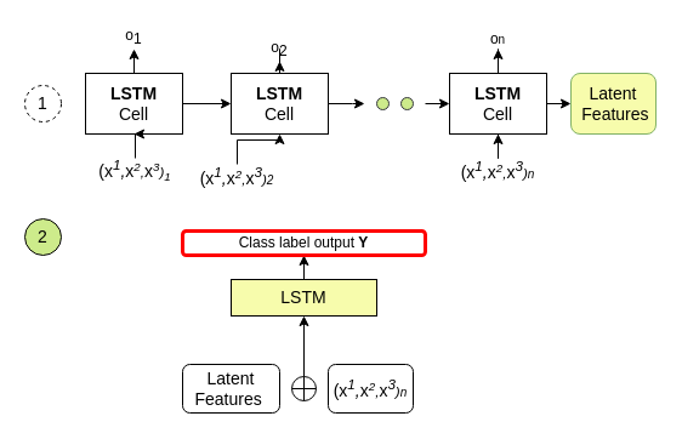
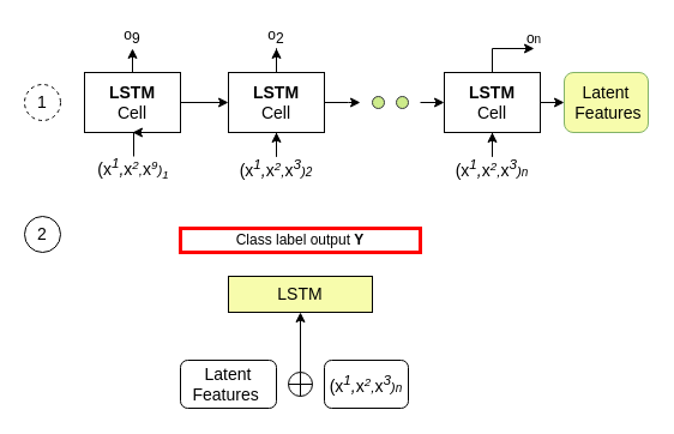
  <mxCell id="0" />
  <mxCell id="1" parent="0" />
  <mxCell id="2" style="edgeStyle=orthogonalEdgeStyle;rounded=0;orthogonalLoop=1;jettySize=auto;html=1;entryX=0;entryY=0.5;entryDx=0;entryDy=0;fontSize=14;" edge="1" parent="1" source="4" target="7"><mxGeometry relative="1" as="geometry" /></mxCell>
  <mxCell id="3" style="edgeStyle=orthogonalEdgeStyle;rounded=0;orthogonalLoop=1;jettySize=auto;html=1;fontSize=14;" edge="1" parent="1" source="4"><mxGeometry relative="1" as="geometry"><mxPoint x="110" y="40" as="targetPoint" /></mxGeometry></mxCell>
  <mxCell id="4" value="&lt;b&gt;LSTM &lt;/b&gt;&lt;br&gt;Cell" style="rounded=0;whiteSpace=wrap;html=1;fontSize=14;" vertex="1" parent="1"><mxGeometry x="70" y="60" width="80" height="50" as="geometry" /></mxCell>
  <mxCell id="5" style="edgeStyle=orthogonalEdgeStyle;rounded=0;orthogonalLoop=1;jettySize=auto;html=1;fontSize=14;" edge="1" parent="1" source="7"><mxGeometry relative="1" as="geometry"><mxPoint x="300" y="85" as="targetPoint" /></mxGeometry></mxCell>
  <mxCell id="6" style="edgeStyle=orthogonalEdgeStyle;rounded=0;orthogonalLoop=1;jettySize=auto;html=1;entryX=0.5;entryY=1;entryDx=0;entryDy=0;fontSize=14;" edge="1" parent="1" source="7" target="15"><mxGeometry relative="1" as="geometry" /></mxCell>
  <mxCell id="7" value="&lt;b&gt;LSTM&lt;/b&gt; &lt;br&gt;Cell" style="rounded=0;whiteSpace=wrap;html=1;fontSize=14;" vertex="1" parent="1"><mxGeometry x="190" y="60" width="80" height="50" as="geometry" /></mxCell>
  <mxCell id="8" style="edgeStyle=orthogonalEdgeStyle;rounded=0;orthogonalLoop=1;jettySize=auto;html=1;entryX=0.5;entryY=1;entryDx=0;entryDy=0;fontSize=14;" edge="1" parent="1" source="10" target="16"><mxGeometry relative="1" as="geometry" /></mxCell>
  <mxCell id="9" style="edgeStyle=orthogonalEdgeStyle;rounded=0;orthogonalLoop=1;jettySize=auto;html=1;fontSize=14;" edge="1" parent="1" source="10"><mxGeometry relative="1" as="geometry"><mxPoint x="470" y="85" as="targetPoint" /></mxGeometry></mxCell>
  <mxCell id="10" value="&lt;b&gt;LSTM &lt;/b&gt;&lt;br&gt;Cell" style="rounded=0;whiteSpace=wrap;html=1;fontSize=14;" vertex="1" parent="1"><mxGeometry x="370" y="60" width="80" height="50" as="geometry" /></mxCell>
  <mxCell id="11" value="" style="ellipse;whiteSpace=wrap;html=1;aspect=fixed;fillColor=#cdeb8b;strokeColor=#36393d;" vertex="1" parent="1"><mxGeometry x="310" y="80" width="10" height="10" as="geometry" /></mxCell>
  <mxCell id="12" value="" style="ellipse;whiteSpace=wrap;html=1;aspect=fixed;fillColor=#cdeb8b;strokeColor=#36393d;fontSize=14;" vertex="1" parent="1"><mxGeometry x="330" y="80" width="10" height="10" as="geometry" /></mxCell>
  <mxCell id="13" value="" style="endArrow=classic;html=1;fontSize=14;entryX=0;entryY=0.5;entryDx=0;entryDy=0;" edge="1" parent="1" target="10"><mxGeometry width="50" height="50" relative="1" as="geometry"><mxPoint x="350" y="85" as="sourcePoint" /><mxPoint x="230" y="100" as="targetPoint" /></mxGeometry></mxCell>
- <mxCell id="14" value="&lt;span style=&quot;font-size: 12px;&quot;&gt;o&lt;sub style=&quot;font-size: 12px;&quot;&gt;1&lt;/sub&gt;&lt;/span&gt;" style="text;html=1;strokeColor=none;fillColor=none;align=center;verticalAlign=middle;whiteSpace=wrap;rounded=0;fontSize=12;" vertex="1" parent="1"><mxGeometry x="90" y="20" width="40" height="20" as="geometry" /></mxCell>
- <mxCell id="15" value="&lt;font style=&quot;font-size: 12px;&quot;&gt;o&lt;sub style=&quot;font-size: 12px;&quot;&gt;2&lt;/sub&gt;&lt;/font&gt;" style="text;html=1;strokeColor=none;fillColor=none;align=center;verticalAlign=middle;whiteSpace=wrap;rounded=0;fontSize=12;" vertex="1" parent="1"><mxGeometry x="210" y="30" width="40" height="20" as="geometry" /></mxCell>
- <mxCell id="16" value="&lt;sub style=&quot;font-size: 12px&quot;&gt;o&lt;/sub&gt;&lt;sub&gt;n&lt;/sub&gt;" style="text;html=1;strokeColor=none;fillColor=none;align=center;verticalAlign=middle;whiteSpace=wrap;rounded=0;fontSize=12;" vertex="1" parent="1"><mxGeometry x="390" y="20" width="40" height="20" as="geometry" /></mxCell>
+ <mxCell id="14" value="&lt;span style=&quot;font-size: 12px;&quot;&gt;o&lt;sub style=&quot;font-size: 12px;&quot;&gt;9&lt;/sub&gt;&lt;/span&gt;" style="text;html=1;strokeColor=none;fillColor=none;align=center;verticalAlign=middle;whiteSpace=wrap;rounded=0;fontSize=12;" vertex="1" parent="1"><mxGeometry x="90" y="20" width="40" height="20" as="geometry" /></mxCell>
+ <mxCell id="15" value="&lt;font style=&quot;font-size: 12px;&quot;&gt;o&lt;sub style=&quot;font-size: 12px;&quot;&gt;2&lt;/sub&gt;&lt;/font&gt;" style="text;html=1;strokeColor=none;fillColor=none;align=center;verticalAlign=middle;whiteSpace=wrap;rounded=0;fontSize=12;" vertex="1" parent="1"><mxGeometry x="210" y="20" width="40" height="20" as="geometry" /></mxCell>
+ <mxCell id="16" value="&lt;sub style=&quot;font-size: 12px&quot;&gt;o&lt;/sub&gt;&lt;sub&gt;n&lt;/sub&gt;" style="text;html=1;strokeColor=none;fillColor=none;align=center;verticalAlign=middle;whiteSpace=wrap;rounded=0;fontSize=12;" vertex="1" parent="1"><mxGeometry x="425" y="20" width="40" height="20" as="geometry" /></mxCell>
  <mxCell id="17" style="edgeStyle=orthogonalEdgeStyle;rounded=0;orthogonalLoop=1;jettySize=auto;html=1;entryX=0.5;entryY=1;entryDx=0;entryDy=0;fontSize=14;" edge="1" parent="1" source="18" target="4"><mxGeometry relative="1" as="geometry" /></mxCell>
- <mxCell id="18" value="(x&lt;i&gt;&lt;sup&gt;1&lt;/sup&gt;,&lt;/i&gt;x&lt;span style=&quot;font-size: 11.667px&quot;&gt;&lt;i&gt;&lt;sup&gt;2&lt;/sup&gt;,&lt;/i&gt;&lt;/span&gt;x&lt;span style=&quot;font-size: 11.667px&quot;&gt;&lt;i&gt;&lt;sup&gt;3&lt;/sup&gt;)&lt;sub&gt;1&lt;/sub&gt;&lt;/i&gt;&lt;/span&gt;&lt;i&gt;&lt;br&gt;&lt;/i&gt;" style="text;html=1;strokeColor=none;fillColor=none;align=center;verticalAlign=middle;whiteSpace=wrap;rounded=0;fontSize=14;" vertex="1" parent="1"><mxGeometry x="81" y="130" width="60" height="20" as="geometry" /></mxCell>
+ <mxCell id="18" value="(x&lt;i&gt;&lt;sup&gt;1&lt;/sup&gt;,&lt;/i&gt;x&lt;span style=&quot;font-size: 11.667px&quot;&gt;&lt;i&gt;&lt;sup&gt;2&lt;/sup&gt;,&lt;/i&gt;&lt;/span&gt;x&lt;span style=&quot;font-size: 11.667px&quot;&gt;&lt;i&gt;&lt;sup&gt;9&lt;/sup&gt;)&lt;sub&gt;1&lt;/sub&gt;&lt;/i&gt;&lt;/span&gt;&lt;i&gt;&lt;br&gt;&lt;/i&gt;" style="text;html=1;strokeColor=none;fillColor=none;align=center;verticalAlign=middle;whiteSpace=wrap;rounded=0;fontSize=14;" vertex="1" parent="1"><mxGeometry x="81" y="130" width="60" height="20" as="geometry" /></mxCell>
  <mxCell id="19" style="edgeStyle=orthogonalEdgeStyle;rounded=0;orthogonalLoop=1;jettySize=auto;html=1;entryX=0.5;entryY=1;entryDx=0;entryDy=0;fontSize=14;" edge="1" parent="1" source="20" target="7"><mxGeometry relative="1" as="geometry" /></mxCell>
- <mxCell id="20" value="(x&lt;i&gt;&lt;sup&gt;1&lt;/sup&gt;,&lt;/i&gt;x&lt;span style=&quot;font-size: 11.667px&quot;&gt;&lt;i&gt;&lt;sup&gt;2&lt;/sup&gt;,&lt;/i&gt;&lt;/span&gt;x&lt;i&gt;&lt;sup style=&quot;font-size: 11.667px&quot;&gt;3&lt;/sup&gt;&lt;span style=&quot;font-size: 11.667px&quot;&gt;)&lt;/span&gt;&lt;font size=&quot;1&quot;&gt;2&lt;/font&gt;&lt;/i&gt;&lt;i&gt;&lt;br&gt;&lt;/i&gt;" style="text;html=1;strokeColor=none;fillColor=none;align=center;verticalAlign=middle;whiteSpace=wrap;rounded=0;fontSize=14;" vertex="1" parent="1"><mxGeometry x="165" y="135" width="60" height="20" as="geometry" /></mxCell>
+ <mxCell id="20" value="(x&lt;i&gt;&lt;sup&gt;1&lt;/sup&gt;,&lt;/i&gt;x&lt;span style=&quot;font-size: 11.667px&quot;&gt;&lt;i&gt;&lt;sup&gt;2&lt;/sup&gt;,&lt;/i&gt;&lt;/span&gt;x&lt;i&gt;&lt;sup style=&quot;font-size: 11.667px&quot;&gt;3&lt;/sup&gt;&lt;span style=&quot;font-size: 11.667px&quot;&gt;)&lt;/span&gt;&lt;font size=&quot;1&quot;&gt;2&lt;/font&gt;&lt;/i&gt;&lt;i&gt;&lt;br&gt;&lt;/i&gt;" style="text;html=1;strokeColor=none;fillColor=none;align=center;verticalAlign=middle;whiteSpace=wrap;rounded=0;fontSize=14;" vertex="1" parent="1"><mxGeometry x="200" y="130" width="60" height="20" as="geometry" /></mxCell>
  <mxCell id="21" style="edgeStyle=orthogonalEdgeStyle;rounded=0;orthogonalLoop=1;jettySize=auto;html=1;exitX=0.5;exitY=0;exitDx=0;exitDy=0;fontSize=14;" edge="1" parent="1" source="22" target="10"><mxGeometry relative="1" as="geometry" /></mxCell>
  <mxCell id="22" value="(x&lt;i&gt;&lt;sup&gt;1&lt;/sup&gt;,&lt;/i&gt;x&lt;span style=&quot;font-size: 11.667px&quot;&gt;&lt;i&gt;&lt;sup&gt;2&lt;/sup&gt;,&lt;/i&gt;&lt;/span&gt;x&lt;i&gt;&lt;sup style=&quot;font-size: 11.667px&quot;&gt;3&lt;/sup&gt;&lt;span style=&quot;font-size: 11.667px&quot;&gt;)&lt;/span&gt;&lt;font size=&quot;1&quot;&gt;n&lt;/font&gt;&lt;/i&gt;&lt;i&gt;&lt;br&gt;&lt;/i&gt;" style="text;html=1;strokeColor=none;fillColor=none;align=center;verticalAlign=middle;whiteSpace=wrap;rounded=0;fontSize=14;" vertex="1" parent="1"><mxGeometry x="380" y="130" width="60" height="20" as="geometry" /></mxCell>
  <mxCell id="23" value="Latent&lt;br&gt;&amp;nbsp;Features" style="rounded=1;whiteSpace=wrap;html=1;fontSize=14;strokeColor=#82b366;fillColor=#F7FCAC;" vertex="1" parent="1"><mxGeometry x="470" y="60" width="70" height="50" as="geometry" /></mxCell>
  <mxCell id="24" value="1" style="ellipse;whiteSpace=wrap;html=1;aspect=fixed;fontSize=14;dashed=1;" vertex="1" parent="1"><mxGeometry x="20" y="70" width="30" height="30" as="geometry" /></mxCell>
- <mxCell id="25" value="2" style="ellipse;whiteSpace=wrap;html=1;aspect=fixed;fontSize=14;fillColor=#cdeb8b;" vertex="1" parent="1"><mxGeometry x="20" y="180" width="30" height="30" as="geometry" /></mxCell>
+ <mxCell id="25" value="2" style="ellipse;whiteSpace=wrap;html=1;aspect=fixed;fontSize=14;" vertex="1" parent="1"><mxGeometry x="20" y="180" width="30" height="30" as="geometry" /></mxCell>
  <mxCell id="26" value="Latent&lt;br&gt;&amp;nbsp;Features&amp;nbsp;&amp;nbsp;" style="rounded=1;whiteSpace=wrap;html=1;fontSize=14;" vertex="1" parent="1"><mxGeometry x="150" y="300" width="80" height="40" as="geometry" /></mxCell>
- <mxCell id="27" style="edgeStyle=orthogonalEdgeStyle;rounded=0;orthogonalLoop=1;jettySize=auto;html=1;exitX=0.5;exitY=0;exitDx=0;exitDy=0;fontSize=12;" edge="1" parent="1" source="28" target="29"><mxGeometry relative="1" as="geometry"><mxPoint x="260.143" y="220" as="targetPoint" /></mxGeometry></mxCell>
  <mxCell id="28" value="LSTM" style="rounded=0;whiteSpace=wrap;html=1;fontSize=14;fillColor=#F7FCAC;" vertex="1" parent="1"><mxGeometry x="190" y="230" width="120" height="30" as="geometry" /></mxCell>
- <mxCell id="29" value="Class label output &lt;b&gt;Y&lt;/b&gt;" style="rounded=1;whiteSpace=wrap;html=1;fontSize=12;fillColor=none;strokeWidth=3;strokeColor=#FF0000;" vertex="1" parent="1"><mxGeometry x="150" y="190" width="200" height="20" as="geometry" /></mxCell>
+ <mxCell id="29" value="Class label output &lt;b&gt;Y&lt;/b&gt;" style="whiteSpace=wrap;html=1;fontSize=12;fillColor=none;strokeWidth=3;strokeColor=#FF0000;rounded=0;" vertex="1" parent="1"><mxGeometry x="150" y="190" width="200" height="20" as="geometry" /></mxCell>
  <mxCell id="30" style="edgeStyle=orthogonalEdgeStyle;rounded=0;orthogonalLoop=1;jettySize=auto;html=1;entryX=0.5;entryY=1;entryDx=0;entryDy=0;fontSize=12;" edge="1" parent="1" source="31" target="28"><mxGeometry relative="1" as="geometry" /></mxCell>
  <mxCell id="31" value="" style="shape=orEllipse;perimeter=ellipsePerimeter;whiteSpace=wrap;html=1;backgroundOutline=1;fontSize=12;strokeWidth=1;fillColor=none;" vertex="1" parent="1"><mxGeometry x="240" y="310" width="20" height="20" as="geometry" /></mxCell>
  <mxCell id="32" value="&lt;span style=&quot;font-size: 14px&quot;&gt;(x&lt;/span&gt;&lt;i style=&quot;font-size: 14px&quot;&gt;&lt;sup&gt;1&lt;/sup&gt;,&lt;/i&gt;&lt;span style=&quot;font-size: 14px&quot;&gt;x&lt;/span&gt;&lt;span style=&quot;font-size: 11.667px&quot;&gt;&lt;i&gt;&lt;sup&gt;2&lt;/sup&gt;,&lt;/i&gt;&lt;/span&gt;&lt;span style=&quot;font-size: 14px&quot;&gt;x&lt;/span&gt;&lt;i style=&quot;font-size: 14px&quot;&gt;&lt;sup style=&quot;font-size: 11.667px&quot;&gt;3&lt;/sup&gt;&lt;span style=&quot;font-size: 11.667px&quot;&gt;)&lt;/span&gt;&lt;font size=&quot;1&quot;&gt;n&lt;/font&gt;&lt;/i&gt;" style="rounded=1;whiteSpace=wrap;html=1;fontSize=12;strokeColor=#000000;strokeWidth=1;fillColor=none;" vertex="1" parent="1"><mxGeometry x="270" y="300" width="70" height="40" as="geometry" /></mxCell>
